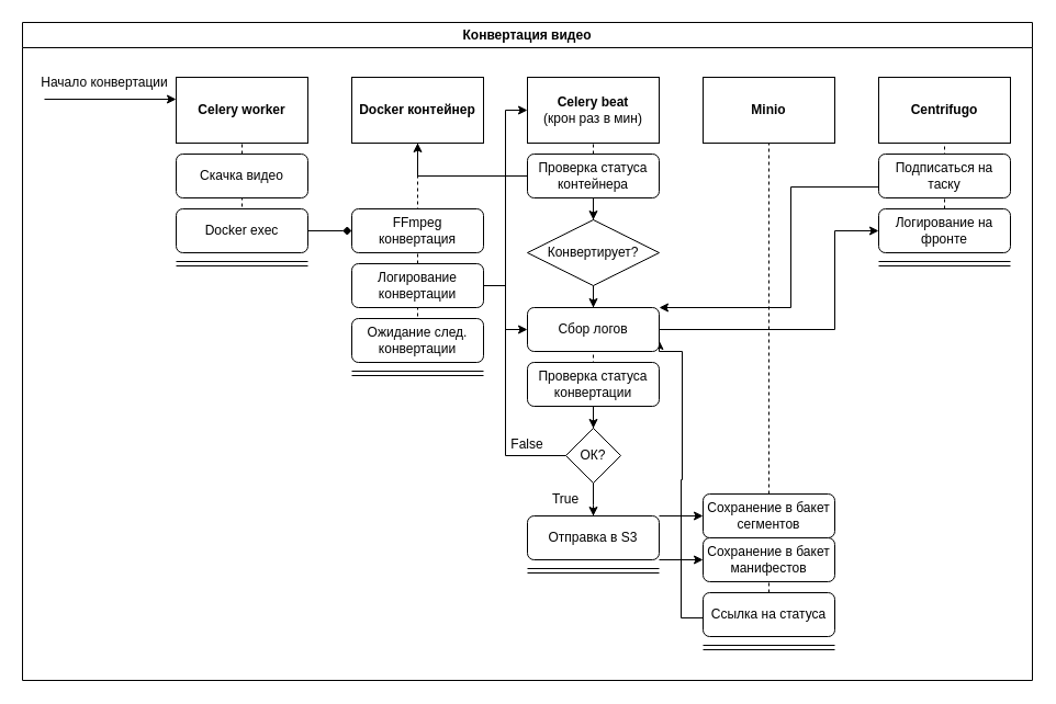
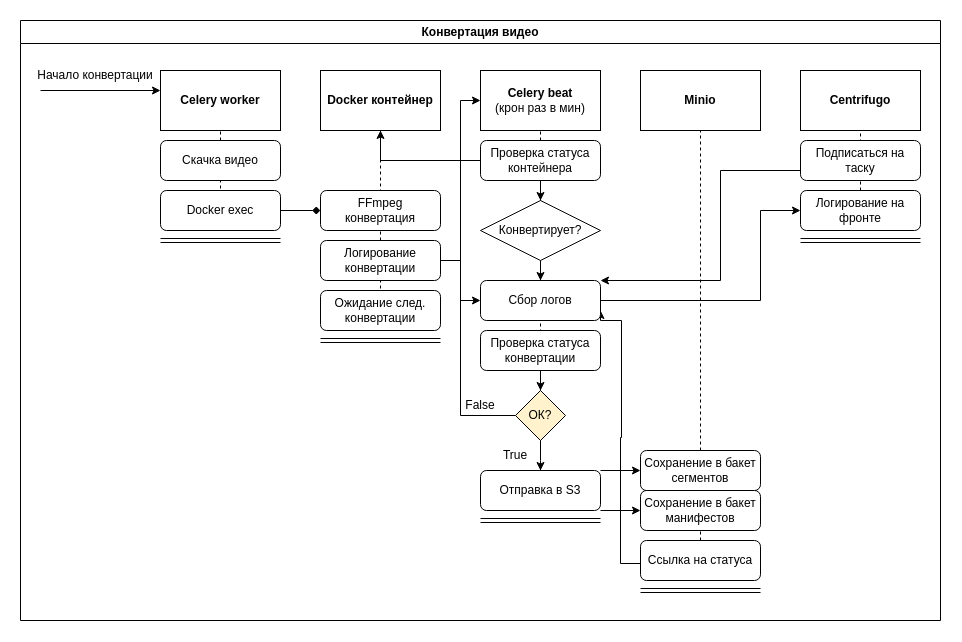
  <mxCell id="0" />
  <mxCell id="1" parent="0" />
  <mxCell id="2" value="Celery worker" style="rounded=0;whiteSpace=wrap;html=1;fontStyle=1" vertex="1" parent="1"><mxGeometry x="160" y="70" width="120" height="60" as="geometry" /></mxCell>
  <mxCell id="3" value="&lt;div&gt;Celery beat&lt;/div&gt;&lt;div&gt;&lt;span style=&quot;font-weight: normal;&quot;&gt;(крон раз в мин)&lt;/span&gt;&lt;br&gt;&lt;/div&gt;" style="rounded=0;whiteSpace=wrap;html=1;fontStyle=1" vertex="1" parent="1"><mxGeometry x="480" y="70" width="120" height="60" as="geometry" /></mxCell>
  <mxCell id="4" value="Docker контейнер" style="rounded=0;whiteSpace=wrap;html=1;fontStyle=1" vertex="1" parent="1"><mxGeometry x="320" y="70" width="120" height="60" as="geometry" /></mxCell>
  <mxCell id="5" value="&lt;div&gt;Minio&lt;/div&gt;" style="rounded=0;whiteSpace=wrap;html=1;fontStyle=1" vertex="1" parent="1"><mxGeometry x="640" y="70" width="120" height="60" as="geometry" /></mxCell>
  <mxCell id="6" value="Centrifugo" style="rounded=0;whiteSpace=wrap;html=1;fontStyle=1" vertex="1" parent="1"><mxGeometry x="800" y="70" width="120" height="60" as="geometry" /></mxCell>
  <mxCell id="7" value="" style="edgeStyle=orthogonalEdgeStyle;rounded=0;orthogonalLoop=1;jettySize=auto;html=1;endArrow=diamond;" edge="1" parent="1" source="37" target="39"><mxGeometry relative="1" as="geometry" /></mxCell>
  <mxCell id="8" style="edgeStyle=orthogonalEdgeStyle;rounded=0;orthogonalLoop=1;jettySize=auto;html=1;entryX=0;entryY=0.5;entryDx=0;entryDy=0;" edge="1" parent="1" source="38" target="47"><mxGeometry relative="1" as="geometry" /></mxCell>
  <mxCell id="9" value="" style="edgeStyle=orthogonalEdgeStyle;rounded=0;orthogonalLoop=1;jettySize=auto;html=1;" edge="1" parent="1" source="45" target="48"><mxGeometry relative="1" as="geometry" /></mxCell>
  <mxCell id="10" value="" style="endArrow=classic;html=1;rounded=0;exitX=1;exitY=0;exitDx=0;exitDy=0;" edge="1" parent="1" source="46"><mxGeometry width="50" height="50" relative="1" as="geometry"><mxPoint x="600" y="460" as="sourcePoint" /><mxPoint x="640" y="470" as="targetPoint" /></mxGeometry></mxCell>
  <mxCell id="11" value="" style="endArrow=classic;html=1;rounded=0;exitX=1;exitY=1;exitDx=0;exitDy=0;" edge="1" parent="1" source="46"><mxGeometry width="50" height="50" relative="1" as="geometry"><mxPoint x="115" y="750" as="sourcePoint" /><mxPoint x="640" y="510" as="targetPoint" /></mxGeometry></mxCell>
  <mxCell id="12" value="" style="edgeStyle=orthogonalEdgeStyle;rounded=0;orthogonalLoop=1;jettySize=auto;html=1;entryX=1;entryY=0;entryDx=0;entryDy=0;" edge="1" parent="1" target="47"><mxGeometry relative="1" as="geometry"><mxPoint x="880" y="180" as="sourcePoint" /><mxPoint x="630" y="280" as="targetPoint" /><Array as="points"><mxPoint x="880" y="170" /><mxPoint x="720" y="170" /><mxPoint x="720" y="280" /></Array></mxGeometry></mxCell>
  <mxCell id="13" value="&lt;div&gt;Логирование на фронте&lt;/div&gt;" style="rounded=1;whiteSpace=wrap;html=1;" vertex="1" parent="1"><mxGeometry x="800" y="190" width="120" height="40" as="geometry" /></mxCell>
  <mxCell id="14" style="edgeStyle=orthogonalEdgeStyle;rounded=0;orthogonalLoop=1;jettySize=auto;html=1;entryX=0;entryY=0.5;entryDx=0;entryDy=0;" edge="1" parent="1" source="48" target="3"><mxGeometry relative="1" as="geometry"><mxPoint x="460" y="100" as="targetPoint" /><Array as="points"><mxPoint x="460" y="415" /><mxPoint x="460" y="100" /></Array></mxGeometry></mxCell>
  <mxCell id="15" style="edgeStyle=orthogonalEdgeStyle;rounded=0;orthogonalLoop=1;jettySize=auto;html=1;" edge="1" parent="1" source="48"><mxGeometry relative="1" as="geometry"><mxPoint x="540" y="470" as="targetPoint" /></mxGeometry></mxCell>
  <mxCell id="16" value="&lt;div&gt;False&lt;/div&gt;" style="text;html=1;align=center;verticalAlign=middle;whiteSpace=wrap;rounded=0;" vertex="1" parent="1"><mxGeometry x="450" y="390" width="60" height="30" as="geometry" /></mxCell>
  <mxCell id="17" value="" style="shape=link;html=1;rounded=0;" edge="1" parent="1"><mxGeometry width="100" relative="1" as="geometry"><mxPoint x="160" y="240" as="sourcePoint" /><mxPoint x="280" y="240" as="targetPoint" /></mxGeometry></mxCell>
  <mxCell id="18" value="" style="edgeStyle=orthogonalEdgeStyle;rounded=0;orthogonalLoop=1;jettySize=auto;html=1;" edge="1" parent="1" source="49" target="50"><mxGeometry relative="1" as="geometry" /></mxCell>
  <mxCell id="19" style="edgeStyle=orthogonalEdgeStyle;rounded=0;orthogonalLoop=1;jettySize=auto;html=1;entryX=0.5;entryY=1;entryDx=0;entryDy=0;" edge="1" parent="1" source="49" target="4"><mxGeometry relative="1" as="geometry" /></mxCell>
  <mxCell id="20" value="" style="edgeStyle=orthogonalEdgeStyle;rounded=0;orthogonalLoop=1;jettySize=auto;html=1;" edge="1" parent="1" source="50" target="47"><mxGeometry relative="1" as="geometry" /></mxCell>
  <mxCell id="21" value="" style="shape=link;html=1;rounded=0;" edge="1" parent="1"><mxGeometry width="100" relative="1" as="geometry"><mxPoint x="320" y="340" as="sourcePoint" /><mxPoint x="440" y="340" as="targetPoint" /></mxGeometry></mxCell>
  <mxCell id="22" value="True" style="text;html=1;align=center;verticalAlign=middle;whiteSpace=wrap;rounded=0;" vertex="1" parent="1"><mxGeometry x="485" y="440" width="60" height="30" as="geometry" /></mxCell>
  <mxCell id="23" value="" style="shape=link;html=1;rounded=0;" edge="1" parent="1"><mxGeometry width="100" relative="1" as="geometry"><mxPoint x="480" y="520" as="sourcePoint" /><mxPoint x="600" y="520" as="targetPoint" /></mxGeometry></mxCell>
  <mxCell id="24" value="" style="shape=link;html=1;rounded=0;" edge="1" parent="1"><mxGeometry width="100" relative="1" as="geometry"><mxPoint x="640" y="590" as="sourcePoint" /><mxPoint x="760" y="590" as="targetPoint" /></mxGeometry></mxCell>
  <mxCell id="25" value="Конвертация видео" style="swimlane;whiteSpace=wrap;html=1;" vertex="1" parent="1"><mxGeometry x="20" y="20" width="920" height="600" as="geometry" /></mxCell>
  <mxCell id="26" value="" style="endArrow=none;dashed=1;html=1;rounded=0;exitX=0.5;exitY=1;exitDx=0;exitDy=0;" edge="1" parent="25" source="37"><mxGeometry width="50" height="50" relative="1" as="geometry"><mxPoint x="200" y="160" as="sourcePoint" /><mxPoint x="200" y="110" as="targetPoint" /></mxGeometry></mxCell>
  <mxCell id="27" value="Начало конвертации" style="text;html=1;align=center;verticalAlign=middle;whiteSpace=wrap;rounded=0;" vertex="1" parent="25"><mxGeometry x="10" y="40" width="130" height="30" as="geometry" /></mxCell>
  <mxCell id="28" value="" style="endArrow=classic;html=1;rounded=0;entryX=1;entryY=1;entryDx=0;entryDy=0;" edge="1" parent="25" target="27"><mxGeometry width="50" height="50" relative="1" as="geometry"><mxPoint x="20" y="70" as="sourcePoint" /><mxPoint x="90" y="70" as="targetPoint" /></mxGeometry></mxCell>
  <mxCell id="29" value="" style="shape=link;html=1;rounded=0;" edge="1" parent="25"><mxGeometry width="100" relative="1" as="geometry"><mxPoint x="780" y="220" as="sourcePoint" /><mxPoint x="900" y="220" as="targetPoint" /></mxGeometry></mxCell>
  <mxCell id="30" style="edgeStyle=orthogonalEdgeStyle;rounded=0;orthogonalLoop=1;jettySize=auto;html=1;" edge="1" parent="25"><mxGeometry relative="1" as="geometry"><mxPoint x="780" y="190" as="targetPoint" /><mxPoint x="580" y="280" as="sourcePoint" /><Array as="points"><mxPoint x="740" y="280" /><mxPoint x="740" y="190" /></Array></mxGeometry></mxCell>
  <mxCell id="31" style="edgeStyle=orthogonalEdgeStyle;rounded=0;orthogonalLoop=1;jettySize=auto;html=1;entryX=1;entryY=0.75;entryDx=0;entryDy=0;" edge="1" parent="25" target="47"><mxGeometry relative="1" as="geometry"><mxPoint x="600" y="290" as="targetPoint" /><mxPoint x="620" y="542" as="sourcePoint" /><Array as="points"><mxPoint x="620" y="543" /><mxPoint x="600" y="543" /><mxPoint x="600" y="417" /><mxPoint x="601" y="417" /><mxPoint x="601" y="300" /><mxPoint x="580" y="300" /></Array></mxGeometry></mxCell>
  <mxCell id="32" value="" style="endArrow=none;dashed=1;html=1;rounded=0;exitX=0.5;exitY=1;exitDx=0;exitDy=0;" edge="1" parent="25" source="40"><mxGeometry width="50" height="50" relative="1" as="geometry"><mxPoint x="360" y="180" as="sourcePoint" /><mxPoint x="360" y="110" as="targetPoint" /></mxGeometry></mxCell>
  <mxCell id="33" value="" style="endArrow=none;dashed=1;html=1;rounded=0;" edge="1" parent="25" source="43"><mxGeometry width="50" height="50" relative="1" as="geometry"><mxPoint x="681.96" y="508" as="sourcePoint" /><mxPoint x="680" y="110" as="targetPoint" /></mxGeometry></mxCell>
  <mxCell id="34" value="" style="endArrow=none;dashed=1;html=1;rounded=0;" edge="1" parent="25"><mxGeometry width="50" height="50" relative="1" as="geometry"><mxPoint x="840" y="170" as="sourcePoint" /><mxPoint x="840" y="110" as="targetPoint" /></mxGeometry></mxCell>
  <mxCell id="35" value="" style="endArrow=none;dashed=1;html=1;rounded=0;" edge="1" parent="25"><mxGeometry width="50" height="50" relative="1" as="geometry"><mxPoint x="520" y="450" as="sourcePoint" /><mxPoint x="520" y="110" as="targetPoint" /></mxGeometry></mxCell>
  <mxCell id="36" value="Скачка видео" style="rounded=1;whiteSpace=wrap;html=1;" vertex="1" parent="1"><mxGeometry x="160" y="140" width="120" height="40" as="geometry" /></mxCell>
  <mxCell id="37" value="Docker exec" style="rounded=1;whiteSpace=wrap;html=1;" vertex="1" parent="1"><mxGeometry x="160" y="190" width="120" height="40" as="geometry" /></mxCell>
  <mxCell id="38" value="Логирование конвертации" style="rounded=1;whiteSpace=wrap;html=1;" vertex="1" parent="1"><mxGeometry x="320" y="240" width="120" height="40" as="geometry" /></mxCell>
  <mxCell id="39" value="FFmpeg конвертация" style="rounded=1;whiteSpace=wrap;html=1;" vertex="1" parent="1"><mxGeometry x="320" y="190" width="120" height="40" as="geometry" /></mxCell>
  <mxCell id="40" value="&lt;div&gt;Ожидание след. конвертации&lt;/div&gt;" style="rounded=1;whiteSpace=wrap;html=1;" vertex="1" parent="1"><mxGeometry x="320" y="290" width="120" height="40" as="geometry" /></mxCell>
  <mxCell id="41" value="&lt;div&gt;Сохранение в бакет сегментов&lt;/div&gt;" style="rounded=1;whiteSpace=wrap;html=1;" vertex="1" parent="1"><mxGeometry x="640" y="450" width="120" height="40" as="geometry" /></mxCell>
  <mxCell id="42" value="&lt;div&gt;Сохранение в бакет манифестов&lt;/div&gt;" style="rounded=1;whiteSpace=wrap;html=1;" vertex="1" parent="1"><mxGeometry x="640" y="490" width="120" height="40" as="geometry" /></mxCell>
  <mxCell id="43" value="Ссылка на статуса" style="rounded=1;whiteSpace=wrap;html=1;" vertex="1" parent="1"><mxGeometry x="640" y="540" width="120" height="40" as="geometry" /></mxCell>
  <mxCell id="44" value="Подписаться на таску" style="rounded=1;whiteSpace=wrap;html=1;" vertex="1" parent="1"><mxGeometry x="800" y="140" width="120" height="40" as="geometry" /></mxCell>
  <mxCell id="45" value="Проверка статуса конвертации" style="rounded=1;whiteSpace=wrap;html=1;" vertex="1" parent="1"><mxGeometry x="480" y="330" width="120" height="40" as="geometry" /></mxCell>
  <mxCell id="46" value="Отправка в S3" style="rounded=1;whiteSpace=wrap;html=1;" vertex="1" parent="1"><mxGeometry x="480" y="470" width="120" height="40" as="geometry" /></mxCell>
  <mxCell id="47" value="Сбор логов" style="rounded=1;whiteSpace=wrap;html=1;" vertex="1" parent="1"><mxGeometry x="480" y="280" width="120" height="40" as="geometry" /></mxCell>
- <mxCell id="48" value="ОК?" style="rhombus;whiteSpace=wrap;html=1;" vertex="1" parent="1"><mxGeometry x="515" y="390" width="50" height="50" as="geometry" /></mxCell>
+ <mxCell id="48" value="ОК?" style="rhombus;whiteSpace=wrap;html=1;fillColor=#fff2cc;" vertex="1" parent="1"><mxGeometry x="515" y="390" width="50" height="50" as="geometry" /></mxCell>
  <mxCell id="49" value="Проверка статуса контейнера" style="rounded=1;whiteSpace=wrap;html=1;" vertex="1" parent="1"><mxGeometry x="480" y="140" width="120" height="40" as="geometry" /></mxCell>
  <mxCell id="50" value="Конвертирует?" style="rhombus;whiteSpace=wrap;html=1;" vertex="1" parent="1"><mxGeometry x="480" y="200" width="120" height="60" as="geometry" /></mxCell>
